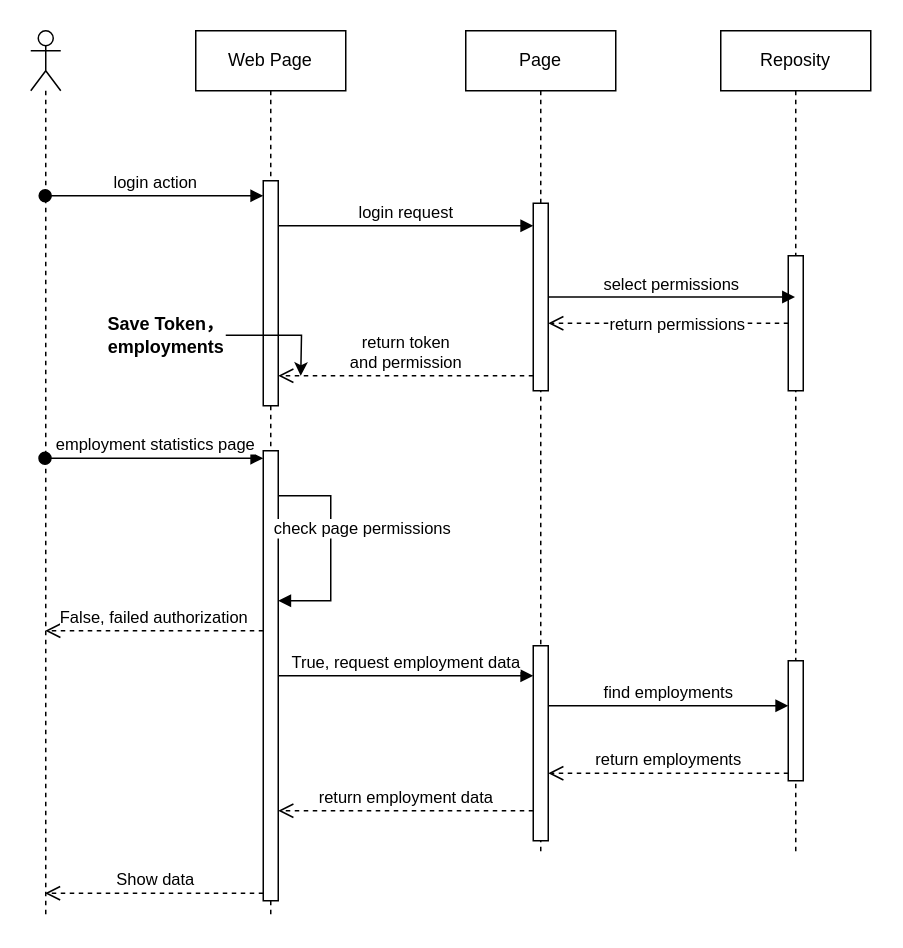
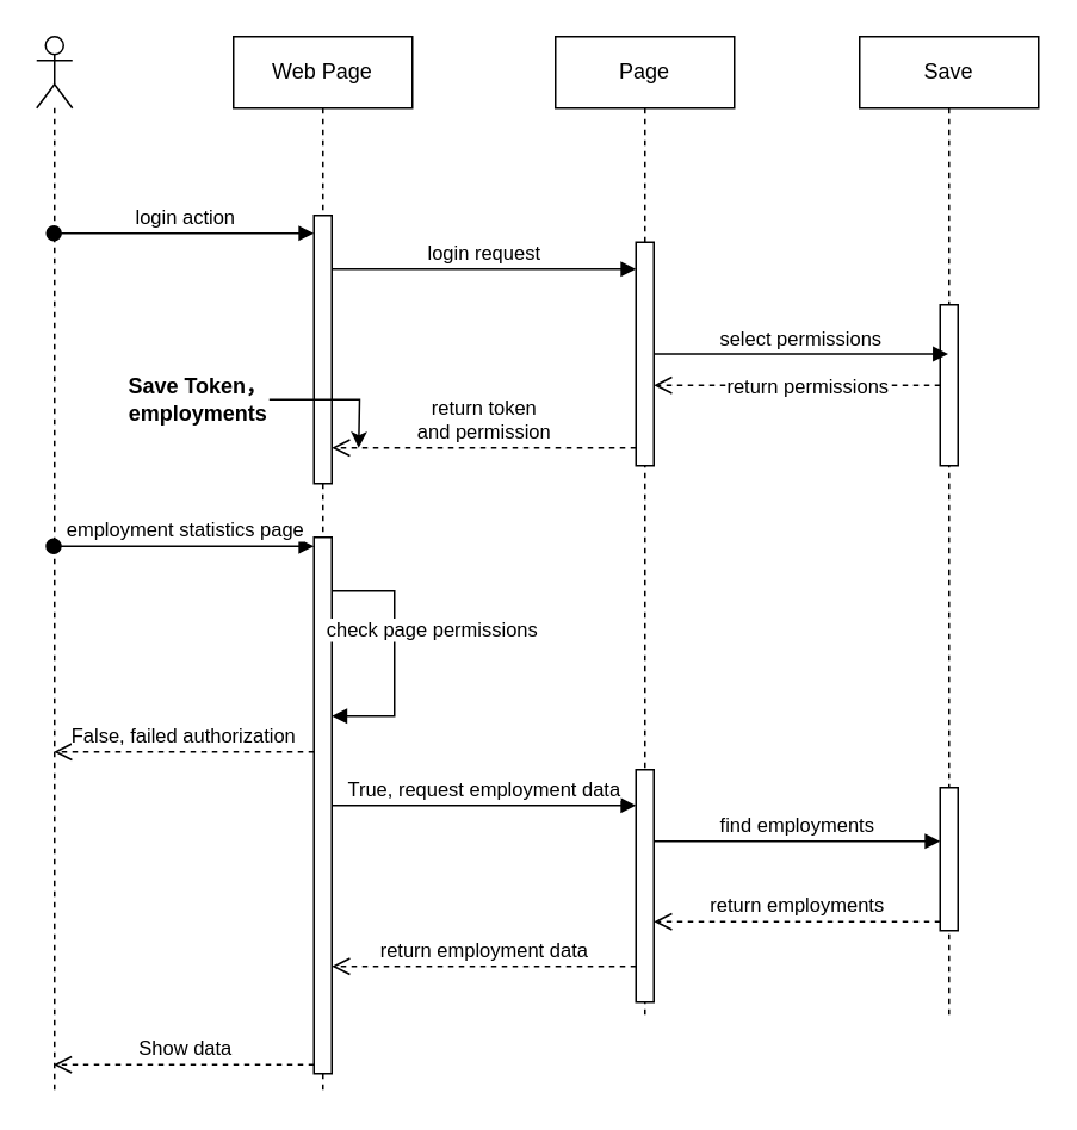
  <mxCell id="0" />
  <mxCell id="1" parent="0" />
  <mxCell id="2" value="Web Page" style="shape=umlLifeline;perimeter=lifelinePerimeter;whiteSpace=wrap;html=1;container=1;dropTarget=0;collapsible=0;recursiveResize=0;outlineConnect=0;portConstraint=eastwest;newEdgeStyle={&quot;curved&quot;:0,&quot;rounded&quot;:0};" vertex="1" parent="1"><mxGeometry x="130" y="20" width="100" height="590" as="geometry" /></mxCell>
  <mxCell id="3" value="" style="html=1;points=[[0,0,0,0,5],[0,1,0,0,-5],[1,0,0,0,5],[1,1,0,0,-5]];perimeter=orthogonalPerimeter;outlineConnect=0;targetShapes=umlLifeline;portConstraint=eastwest;newEdgeStyle={&quot;curved&quot;:0,&quot;rounded&quot;:0};" vertex="1" parent="2"><mxGeometry x="45" y="100" width="10" height="150" as="geometry" /></mxCell>
  <mxCell id="4" value="" style="html=1;points=[[0,0,0,0,5],[0,1,0,0,-5],[1,0,0,0,5],[1,1,0,0,-5]];perimeter=orthogonalPerimeter;outlineConnect=0;targetShapes=umlLifeline;portConstraint=eastwest;newEdgeStyle={&quot;curved&quot;:0,&quot;rounded&quot;:0};" vertex="1" parent="2"><mxGeometry x="45" y="280" width="10" height="300" as="geometry" /></mxCell>
  <mxCell id="5" value="" style="endArrow=block;endFill=1;html=1;edgeStyle=orthogonalEdgeStyle;align=left;verticalAlign=top;rounded=0;elbow=horizontal;" edge="1" parent="2" target="4"><mxGeometry x="-1" relative="1" as="geometry"><mxPoint x="55" y="310" as="sourcePoint" /><mxPoint x="55" y="350" as="targetPoint" /><Array as="points"><mxPoint x="90" y="310" /><mxPoint x="90" y="380" /></Array></mxGeometry></mxCell>
  <mxCell id="6" value="check page permissions" style="edgeLabel;html=1;align=center;verticalAlign=middle;resizable=0;points=[];" vertex="1" connectable="0" parent="5"><mxGeometry x="-0.206" y="2" relative="1" as="geometry"><mxPoint x="18" as="offset" /></mxGeometry></mxCell>
  <mxCell id="7" value="" style="shape=umlLifeline;perimeter=lifelinePerimeter;whiteSpace=wrap;html=1;container=1;dropTarget=0;collapsible=0;recursiveResize=0;outlineConnect=0;portConstraint=eastwest;newEdgeStyle={&quot;curved&quot;:0,&quot;rounded&quot;:0};participant=umlActor;" vertex="1" parent="1"><mxGeometry x="20" y="20" width="20" height="590" as="geometry" /></mxCell>
  <mxCell id="8" value="Page" style="shape=umlLifeline;perimeter=lifelinePerimeter;whiteSpace=wrap;html=1;container=1;dropTarget=0;collapsible=0;recursiveResize=0;outlineConnect=0;portConstraint=eastwest;newEdgeStyle={&quot;curved&quot;:0,&quot;rounded&quot;:0};" vertex="1" parent="1"><mxGeometry x="310" y="20" width="100" height="550" as="geometry" /></mxCell>
  <mxCell id="9" value="" style="html=1;points=[[0,0,0,0,5],[0,1,0,0,-5],[1,0,0,0,5],[1,1,0,0,-5]];perimeter=orthogonalPerimeter;outlineConnect=0;targetShapes=umlLifeline;portConstraint=eastwest;newEdgeStyle={&quot;curved&quot;:0,&quot;rounded&quot;:0};" vertex="1" parent="8"><mxGeometry x="45" y="115" width="10" height="125" as="geometry" /></mxCell>
  <mxCell id="10" value="" style="html=1;points=[[0,0,0,0,5],[0,1,0,0,-5],[1,0,0,0,5],[1,1,0,0,-5]];perimeter=orthogonalPerimeter;outlineConnect=0;targetShapes=umlLifeline;portConstraint=eastwest;newEdgeStyle={&quot;curved&quot;:0,&quot;rounded&quot;:0};" vertex="1" parent="8"><mxGeometry x="45" y="410" width="10" height="130" as="geometry" /></mxCell>
  <mxCell id="11" value="login action" style="html=1;verticalAlign=bottom;startArrow=oval;endArrow=block;startSize=8;curved=0;rounded=0;entryX=0;entryY=0;entryDx=0;entryDy=5;" edge="1" parent="1"><mxGeometry relative="1" as="geometry"><mxPoint x="29.63" y="130" as="sourcePoint" /><mxPoint x="175" y="130" as="targetPoint" /></mxGeometry></mxCell>
  <mxCell id="12" value="login request" style="html=1;verticalAlign=bottom;endArrow=block;curved=0;rounded=0;" edge="1" parent="1"><mxGeometry relative="1" as="geometry"><mxPoint x="185" y="150" as="sourcePoint" /><mxPoint x="355" y="150" as="targetPoint" /></mxGeometry></mxCell>
  <mxCell id="13" value="return token &lt;br&gt;and permission" style="html=1;verticalAlign=bottom;endArrow=open;dashed=1;endSize=8;curved=0;rounded=0;" edge="1" parent="1"><mxGeometry relative="1" as="geometry"><mxPoint x="185" y="250" as="targetPoint" /><mxPoint x="355" y="250" as="sourcePoint" /></mxGeometry></mxCell>
- <mxCell id="14" value="Reposity" style="shape=umlLifeline;perimeter=lifelinePerimeter;whiteSpace=wrap;html=1;container=1;dropTarget=0;collapsible=0;recursiveResize=0;outlineConnect=0;portConstraint=eastwest;newEdgeStyle={&quot;curved&quot;:0,&quot;rounded&quot;:0};" vertex="1" parent="1"><mxGeometry x="480" y="20" width="100" height="550" as="geometry" /></mxCell>
+ <mxCell id="14" value="Save" style="shape=umlLifeline;perimeter=lifelinePerimeter;whiteSpace=wrap;html=1;container=1;dropTarget=0;collapsible=0;recursiveResize=0;outlineConnect=0;portConstraint=eastwest;newEdgeStyle={&quot;curved&quot;:0,&quot;rounded&quot;:0};" vertex="1" parent="1"><mxGeometry x="480" y="20" width="100" height="550" as="geometry" /></mxCell>
  <mxCell id="15" value="" style="html=1;points=[[0,0,0,0,5],[0,1,0,0,-5],[1,0,0,0,5],[1,1,0,0,-5]];perimeter=orthogonalPerimeter;outlineConnect=0;targetShapes=umlLifeline;portConstraint=eastwest;newEdgeStyle={&quot;curved&quot;:0,&quot;rounded&quot;:0};" vertex="1" parent="14"><mxGeometry x="45" y="150" width="10" height="90" as="geometry" /></mxCell>
  <mxCell id="16" value="" style="html=1;points=[[0,0,0,0,5],[0,1,0,0,-5],[1,0,0,0,5],[1,1,0,0,-5]];perimeter=orthogonalPerimeter;outlineConnect=0;targetShapes=umlLifeline;portConstraint=eastwest;newEdgeStyle={&quot;curved&quot;:0,&quot;rounded&quot;:0};" vertex="1" parent="14"><mxGeometry x="45" y="420" width="10" height="80" as="geometry" /></mxCell>
  <mxCell id="17" value="select permissions" style="html=1;verticalAlign=bottom;endArrow=block;curved=0;rounded=0;" edge="1" parent="1" source="9" target="14"><mxGeometry relative="1" as="geometry"><mxPoint x="365" y="180" as="sourcePoint" /><mxPoint x="529.5" y="180" as="targetPoint" /></mxGeometry></mxCell>
  <mxCell id="18" value="" style="html=1;verticalAlign=bottom;endArrow=open;dashed=1;endSize=8;curved=0;rounded=0;" edge="1" parent="1" source="15" target="9"><mxGeometry relative="1" as="geometry"><mxPoint x="360" y="200" as="targetPoint" /><mxPoint x="520" y="200" as="sourcePoint" /></mxGeometry></mxCell>
  <mxCell id="19" value="return permissions" style="edgeLabel;html=1;align=center;verticalAlign=middle;resizable=0;points=[];" vertex="1" connectable="0" parent="18"><mxGeometry x="0.281" y="-2" relative="1" as="geometry"><mxPoint x="27" y="2" as="offset" /></mxGeometry></mxCell>
  <mxCell id="20" style="edgeStyle=orthogonalEdgeStyle;rounded=0;orthogonalLoop=1;jettySize=auto;html=1;" edge="1" parent="1" source="21"><mxGeometry relative="1" as="geometry"><mxPoint x="200" y="250" as="targetPoint" /></mxGeometry></mxCell>
  <mxCell id="21" value="Save Token，&lt;br&gt;employments" style="text;align=center;fontStyle=1;verticalAlign=middle;spacingLeft=3;spacingRight=3;strokeColor=none;rotatable=0;points=[[0,0.5],[1,0.5]];portConstraint=eastwest;html=1;" vertex="1" parent="1"><mxGeometry x="70" y="210" width="80" height="26" as="geometry" /></mxCell>
  <mxCell id="22" value="employment &lt;a&gt;statistics&lt;/a&gt; page" style="html=1;verticalAlign=bottom;startArrow=oval;endArrow=block;startSize=8;curved=0;rounded=0;entryX=0;entryY=0;entryDx=0;entryDy=5;" edge="1" target="4" parent="1" source="7"><mxGeometry relative="1" as="geometry"><mxPoint x="70" y="315" as="sourcePoint" /></mxGeometry></mxCell>
  <mxCell id="23" value="False, failed authorization" style="html=1;verticalAlign=bottom;endArrow=open;dashed=1;endSize=8;curved=0;rounded=0;" edge="1" parent="1"><mxGeometry x="-0.001" relative="1" as="geometry"><mxPoint x="175" y="420" as="sourcePoint" /><mxPoint x="29.667" y="420" as="targetPoint" /><mxPoint as="offset" /></mxGeometry></mxCell>
  <mxCell id="24" value="True, request employment data" style="html=1;verticalAlign=bottom;endArrow=block;curved=0;rounded=0;" edge="1" parent="1" target="10"><mxGeometry relative="1" as="geometry"><mxPoint x="185" y="450" as="sourcePoint" /><mxPoint x="355" y="450" as="targetPoint" /></mxGeometry></mxCell>
  <mxCell id="25" value="find employments" style="html=1;verticalAlign=bottom;endArrow=block;curved=0;rounded=0;" edge="1" target="16" parent="1"><mxGeometry relative="1" as="geometry"><mxPoint x="365" y="470" as="sourcePoint" /><mxPoint x="525" y="470" as="targetPoint" /></mxGeometry></mxCell>
  <mxCell id="26" value="return employments" style="html=1;verticalAlign=bottom;endArrow=open;dashed=1;endSize=8;curved=0;rounded=0;exitX=0;exitY=1;exitDx=0;exitDy=-5;" edge="1" source="16" parent="1" target="10"><mxGeometry relative="1" as="geometry"><mxPoint x="420" y="545" as="targetPoint" /></mxGeometry></mxCell>
  <mxCell id="27" value="return employment data" style="html=1;verticalAlign=bottom;endArrow=open;dashed=1;endSize=8;curved=0;rounded=0;" edge="1" parent="1" source="10"><mxGeometry relative="1" as="geometry"><mxPoint x="185" y="540" as="targetPoint" /><mxPoint x="355" y="540" as="sourcePoint" /></mxGeometry></mxCell>
  <mxCell id="28" value="Show data" style="html=1;verticalAlign=bottom;endArrow=open;dashed=1;endSize=8;curved=0;rounded=0;exitX=0;exitY=1;exitDx=0;exitDy=-5;exitPerimeter=0;" edge="1" parent="1" source="4" target="7"><mxGeometry x="-0.005" relative="1" as="geometry"><mxPoint x="165.33" y="580" as="sourcePoint" /><mxPoint x="40" y="580" as="targetPoint" /><mxPoint as="offset" /></mxGeometry></mxCell>
